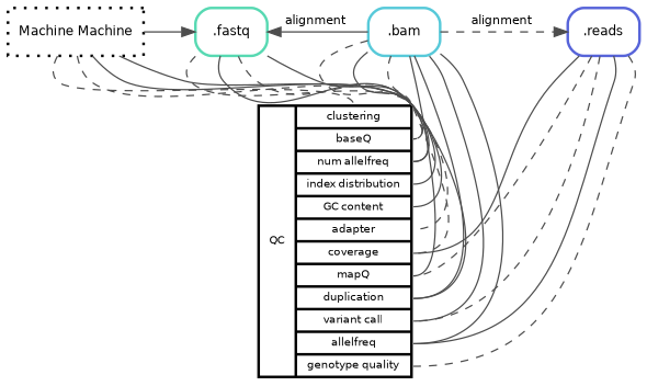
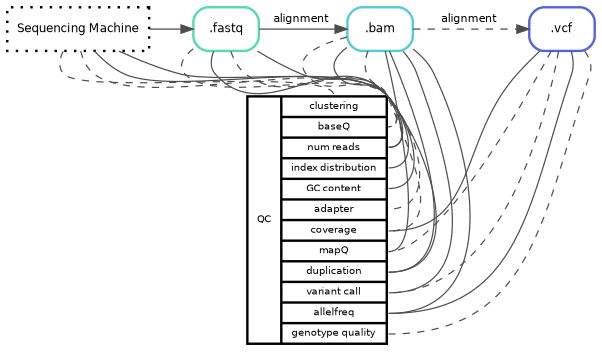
  digraph {
    bgcolor=white
    fontname="DejaVu Sans"
    node [fontname="DejaVu Sans" fontsize=10 penwidth=2 shape=box style=rounded]
    edge [color=grey30 fontname="DejaVu Sans" fontsize=9 penwidth=1 style=dashed arrowhead=none]
-   n1 [color="0.0 0.0 0.0" label="Machine Machine" style=dotted]
+   n1 [color="0.0 0.0 0.0" label="Sequencing Machine" style=dotted]
    n2 [color="0.45 0.6 0.85" label=".fastq"]
-   n3 [fontsize=8 label="QC |{<q1>clustering | <q2>baseQ | <q3>num allelfreq | <q4>index distribution |<q5> GC content | <q6>adapter | <q7>coverage | <q8>mapQ | <q9>duplication | <q10>variant call | <q11>allelfreq | <q12> genotype quality}" shape=record style=""]
+   n3 [fontsize=8 label="QC |{<q1>clustering | <q2>baseQ | <q3>num reads | <q4>index distribution |<q5> GC content | <q6>adapter | <q7>coverage | <q8>mapQ | <q9>duplication | <q10>variant call | <q11>allelfreq | <q12> genotype quality}" shape=record style=""]
    n4 [color="0.52 0.6 0.85" label=".bam"]
-   n5 [color="0.65 0.6 0.85" label=".reads"]
+   n5 [color="0.65 0.6 0.85" label=".vcf"]
    n1 -> n2 [constraint=false style=bold arrowhead=""]
    n1 -> n3 [headport=q1]
    n1 -> n3 [headport=q2]
    n1 -> n3 [headport=q3 style=solid]
    n1 -> n3 [headport=q4 style=bold]
    n2 -> n3 [headport=q2]
    n2 -> n3 [headport=q5 style=bold]
    n2 -> n3 [headport=q6]
    n2 -> n3 [headport=q9 style=bold]
-   n4 -> n2 [constraint=false label="alignment " style=bold arrowhead=""]
+   n2 -> n4 [constraint=false label="alignment " style=bold arrowhead=""]
    n4 -> n3 [headport=q2]
    n4 -> n3 [headport=q3 style=solid]
    n4 -> n3 [headport=q7]
    n4 -> n3 [headport=q8 style=bold]
    n4 -> n3 [headport=q9 style=solid]
    n4 -> n3 [headport=q10 style=solid]
    n4 -> n3 [headport=q11 style=solid]
    n4 -> n5 [constraint=false label="alignment " arrowhead=""]
    n5 -> n3 [headport=q7 style=solid]
    n5 -> n3 [headport=q8]
    n5 -> n3 [headport=q10]
    n5 -> n3 [headport=q11 style=solid]
    n5 -> n3 [headport=q12]
  }
